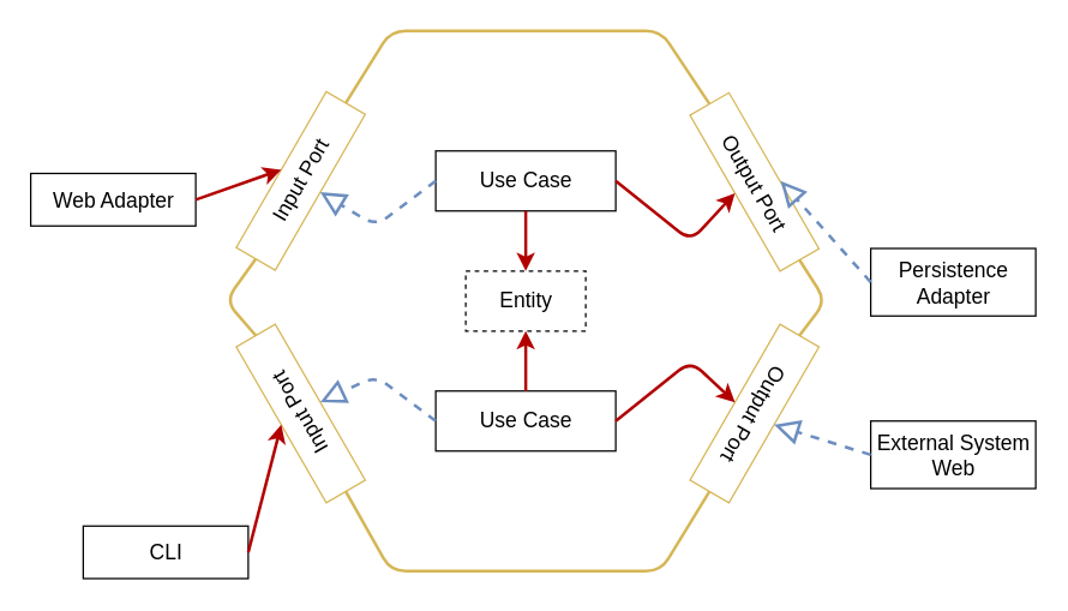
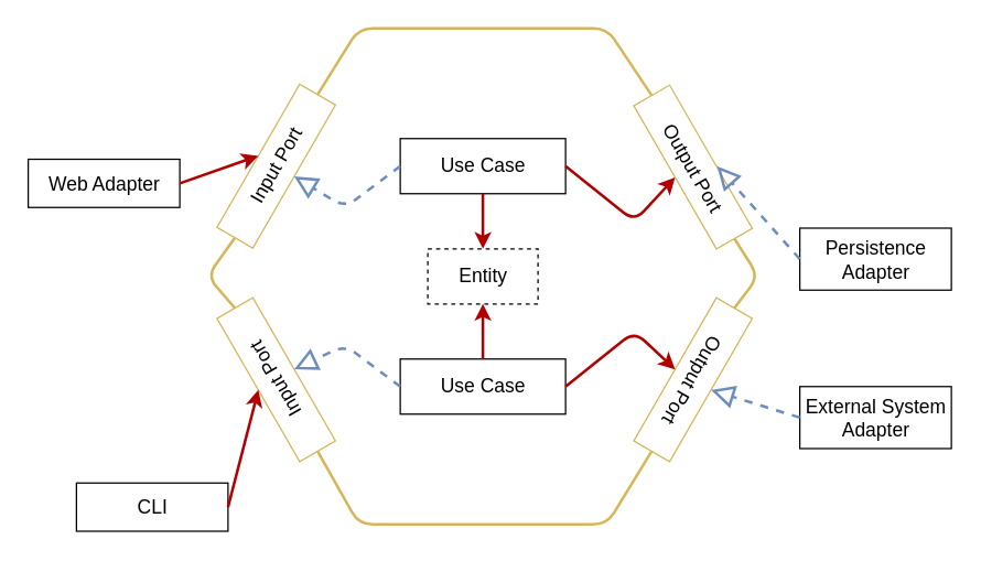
  <mxCell id="0" />
  <mxCell id="1" parent="0" />
  <mxCell id="2" value="Entity" style="html=1;fillColor=none;fontSize=14;dashed=1;" vertex="1" parent="1"><mxGeometry x="310" y="180" width="80" height="40" as="geometry" /></mxCell>
  <mxCell id="3" value="Use Case" style="html=1;fillColor=none;fontSize=14;" vertex="1" parent="1"><mxGeometry x="290" y="100" width="120" height="40" as="geometry" /></mxCell>
  <mxCell id="4" value="Use Case" style="html=1;fillColor=none;fontSize=14;" vertex="1" parent="1"><mxGeometry x="290" y="260" width="120" height="40" as="geometry" /></mxCell>
  <mxCell id="5" value="" style="endArrow=classic;html=1;strokeWidth=2;fillColor=#e51400;strokeColor=#B20000;exitX=0.5;exitY=1;exitDx=0;exitDy=0;entryX=0.5;entryY=0;entryDx=0;entryDy=0;" edge="1" parent="1" source="3" target="2"><mxGeometry width="50" height="50" relative="1" as="geometry"><mxPoint x="320" y="230" as="sourcePoint" /><mxPoint x="370" y="180" as="targetPoint" /></mxGeometry></mxCell>
  <mxCell id="6" value="" style="endArrow=classic;html=1;strokeWidth=2;fillColor=#e51400;strokeColor=#B20000;exitX=0.5;exitY=0;exitDx=0;exitDy=0;entryX=0.5;entryY=1;entryDx=0;entryDy=0;" edge="1" parent="1" source="4" target="2"><mxGeometry width="50" height="50" relative="1" as="geometry"><mxPoint x="383" y="150" as="sourcePoint" /><mxPoint x="383" y="190" as="targetPoint" /></mxGeometry></mxCell>
  <mxCell id="7" value="Input Port" style="html=1;rotation=-60;fillColor=none;strokeColor=#D6B656;fontSize=14;" vertex="1" parent="1"><mxGeometry x="140" y="105" width="120" height="30" as="geometry" /></mxCell>
  <mxCell id="8" value="Input Port" style="html=1;rotation=-120;fillColor=none;strokeColor=#D6B656;fontSize=14;" vertex="1" parent="1"><mxGeometry x="140" y="260" width="120" height="30" as="geometry" /></mxCell>
  <mxCell id="9" value="Output Port" style="html=1;rotation=60;fillColor=none;strokeColor=#D6B656;fontSize=14;" vertex="1" parent="1"><mxGeometry x="442.5" y="105.67" width="120" height="30" as="geometry" /></mxCell>
  <mxCell id="10" value="Output Port" style="html=1;rotation=-240;fillColor=none;strokeColor=#D6B656;fontSize=14;" vertex="1" parent="1"><mxGeometry x="442.5" y="260" width="120" height="30" as="geometry" /></mxCell>
  <mxCell id="11" value="" style="endArrow=none;html=1;strokeWidth=2;exitX=1;exitY=0.5;exitDx=0;exitDy=0;entryX=0;entryY=0.5;entryDx=0;entryDy=0;fillColor=#fff2cc;strokeColor=#d6b656;" edge="1" parent="1" source="7" target="9"><mxGeometry width="50" height="50" relative="1" as="geometry"><mxPoint x="300" y="0" as="sourcePoint" /><mxPoint x="350" y="-50" as="targetPoint" /><Array as="points"><mxPoint x="260" y="20" /><mxPoint x="440" y="20" /></Array></mxGeometry></mxCell>
  <mxCell id="12" value="" style="endArrow=none;html=1;strokeWidth=2;exitX=0;exitY=0.5;exitDx=0;exitDy=0;entryX=1;entryY=0.5;entryDx=0;entryDy=0;fillColor=#fff2cc;strokeColor=#d6b656;" edge="1" parent="1" source="8" target="10"><mxGeometry width="50" height="50" relative="1" as="geometry"><mxPoint x="250" y="380" as="sourcePoint" /><mxPoint x="466" y="400" as="targetPoint" /><Array as="points"><mxPoint x="260" y="380" /><mxPoint x="440" y="380" /></Array></mxGeometry></mxCell>
  <mxCell id="13" value="" style="endArrow=none;html=1;strokeWidth=2;entryX=0;entryY=0.5;entryDx=0;entryDy=0;exitX=1;exitY=0.5;exitDx=0;exitDy=0;fillColor=#fff2cc;strokeColor=#d6b656;" edge="1" parent="1" source="8" target="7"><mxGeometry width="50" height="50" relative="1" as="geometry"><mxPoint x="320" y="230" as="sourcePoint" /><mxPoint x="370" y="180" as="targetPoint" /><Array as="points"><mxPoint x="150" y="200" /></Array></mxGeometry></mxCell>
  <mxCell id="14" value="" style="endArrow=none;html=1;strokeWidth=2;entryX=1;entryY=0.5;entryDx=0;entryDy=0;exitX=0;exitY=0.5;exitDx=0;exitDy=0;fillColor=#fff2cc;strokeColor=#d6b656;" edge="1" parent="1" source="10" target="9"><mxGeometry width="50" height="50" relative="1" as="geometry"><mxPoint x="610" y="210" as="sourcePoint" /><mxPoint x="660" y="160" as="targetPoint" /><Array as="points"><mxPoint x="550" y="200" /></Array></mxGeometry></mxCell>
  <mxCell id="15" value="" style="endArrow=block;dashed=1;endFill=0;endSize=12;html=1;strokeWidth=2;entryX=0.5;entryY=1;entryDx=0;entryDy=0;exitX=0;exitY=0.5;exitDx=0;exitDy=0;fillColor=#dae8fc;strokeColor=#6c8ebf;" edge="1" parent="1" source="3" target="7"><mxGeometry width="160" relative="1" as="geometry"><mxPoint x="270" y="200" as="sourcePoint" /><mxPoint x="430" y="200" as="targetPoint" /><Array as="points"><mxPoint x="250" y="150" /></Array></mxGeometry></mxCell>
  <mxCell id="16" value="" style="endArrow=block;dashed=1;endFill=0;endSize=12;html=1;strokeWidth=2;entryX=0.5;entryY=1;entryDx=0;entryDy=0;exitX=0;exitY=0.5;exitDx=0;exitDy=0;fillColor=#dae8fc;strokeColor=#6c8ebf;" edge="1" parent="1" source="4" target="8"><mxGeometry width="160" relative="1" as="geometry"><mxPoint x="290" y="196.25" as="sourcePoint" /><mxPoint x="212.99" y="203.75" as="targetPoint" /><Array as="points"><mxPoint x="250" y="250" /></Array></mxGeometry></mxCell>
  <mxCell id="17" value="" style="endArrow=classic;html=1;strokeWidth=2;fillColor=#e51400;strokeColor=#B20000;entryX=0.5;entryY=1;entryDx=0;entryDy=0;exitX=1;exitY=0.5;exitDx=0;exitDy=0;" edge="1" parent="1" source="3" target="9"><mxGeometry width="50" height="50" relative="1" as="geometry"><mxPoint x="400" y="150" as="sourcePoint" /><mxPoint x="400" y="190" as="targetPoint" /><Array as="points"><mxPoint x="460" y="160" /></Array></mxGeometry></mxCell>
  <mxCell id="18" value="" style="endArrow=classic;html=1;strokeWidth=2;fillColor=#e51400;strokeColor=#B20000;exitX=1;exitY=0.5;exitDx=0;exitDy=0;entryX=0.5;entryY=1;entryDx=0;entryDy=0;" edge="1" parent="1" source="4" target="10"><mxGeometry width="50" height="50" relative="1" as="geometry"><mxPoint x="440" y="245" as="sourcePoint" /><mxPoint x="440" y="205" as="targetPoint" /><Array as="points"><mxPoint x="460" y="240" /></Array></mxGeometry></mxCell>
  <mxCell id="19" value="Web Adapter" style="html=1;fillColor=none;fontSize=14;" vertex="1" parent="1"><mxGeometry x="20" y="115" width="110" height="35" as="geometry" /></mxCell>
  <mxCell id="20" value="CLI" style="html=1;fillColor=none;fontSize=14;" vertex="1" parent="1"><mxGeometry x="55" y="350" width="110" height="35" as="geometry" /></mxCell>
  <mxCell id="21" value="" style="endArrow=classic;html=1;strokeWidth=2;fillColor=#e51400;strokeColor=#B20000;exitX=1;exitY=0.5;exitDx=0;exitDy=0;entryX=0.5;entryY=0;entryDx=0;entryDy=0;" edge="1" parent="1" source="19" target="7"><mxGeometry width="50" height="50" relative="1" as="geometry"><mxPoint x="150" y="30" as="sourcePoint" /><mxPoint x="150" y="70" as="targetPoint" /></mxGeometry></mxCell>
  <mxCell id="22" value="" style="endArrow=classic;html=1;strokeWidth=2;fillColor=#e51400;strokeColor=#B20000;exitX=1;exitY=0.5;exitDx=0;exitDy=0;entryX=0.5;entryY=0;entryDx=0;entryDy=0;" edge="1" parent="1" source="20" target="8"><mxGeometry width="50" height="50" relative="1" as="geometry"><mxPoint x="60" y="180" as="sourcePoint" /><mxPoint x="117.01" y="190" as="targetPoint" /></mxGeometry></mxCell>
  <mxCell id="23" value="Persistence&lt;br style=&quot;font-size: 14px;&quot;&gt;Adapter" style="html=1;fillColor=none;fontSize=14;" vertex="1" parent="1"><mxGeometry x="580" y="165" width="110" height="45" as="geometry" /></mxCell>
  <mxCell id="24" value="" style="endArrow=block;dashed=1;endFill=0;endSize=12;html=1;strokeWidth=2;exitX=0;exitY=0.5;exitDx=0;exitDy=0;fillColor=#dae8fc;strokeColor=#6c8ebf;" edge="1" parent="1" source="23"><mxGeometry width="160" relative="1" as="geometry"><mxPoint x="597.01" y="-30" as="sourcePoint" /><mxPoint x="520" y="120" as="targetPoint" /><Array as="points" /></mxGeometry></mxCell>
- <mxCell id="25" value="External System&lt;br style=&quot;font-size: 14px;&quot;&gt;Web" style="html=1;fillColor=none;fontSize=14;" vertex="1" parent="1"><mxGeometry x="580" y="280" width="110" height="45" as="geometry" /></mxCell>
+ <mxCell id="25" value="External System&lt;br style=&quot;font-size: 14px;&quot;&gt;Adapter" style="html=1;fillColor=none;fontSize=14;" vertex="1" parent="1"><mxGeometry x="580" y="280" width="110" height="45" as="geometry" /></mxCell>
  <mxCell id="26" value="" style="endArrow=block;dashed=1;endFill=0;endSize=12;html=1;strokeWidth=2;exitX=0;exitY=0.5;exitDx=0;exitDy=0;fillColor=#dae8fc;strokeColor=#6c8ebf;entryX=0.5;entryY=0;entryDx=0;entryDy=0;" edge="1" parent="1" source="25" target="10"><mxGeometry width="160" relative="1" as="geometry"><mxPoint x="580" y="380" as="sourcePoint" /><mxPoint x="520" y="402.5" as="targetPoint" /><Array as="points" /></mxGeometry></mxCell>
